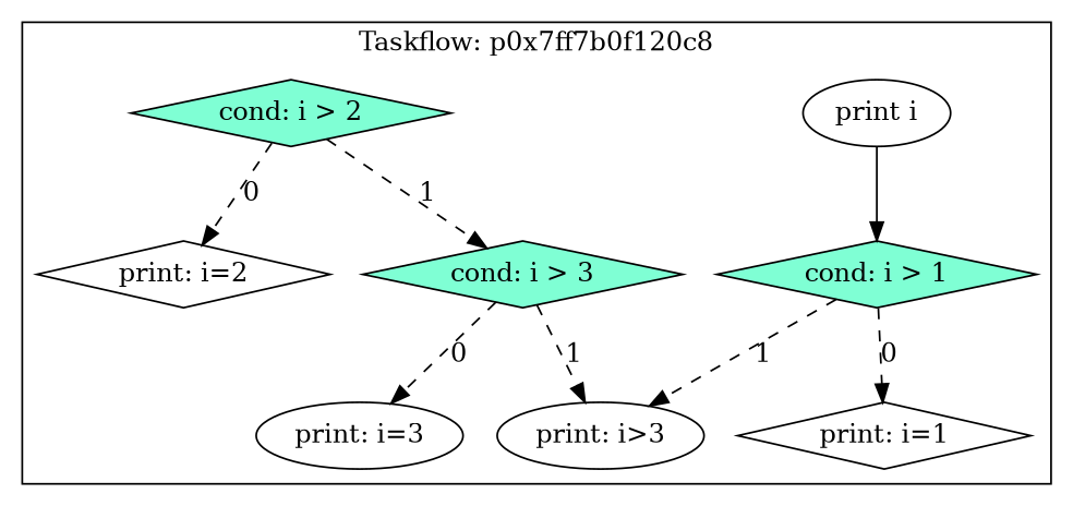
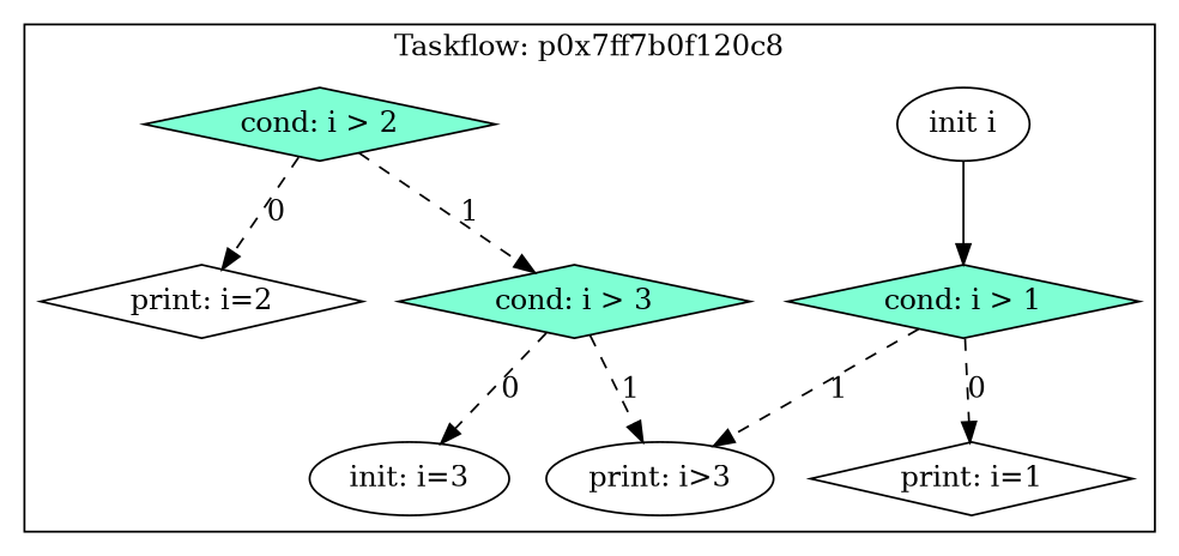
  digraph {
    node [shape=diamond]
    edge [style=dashed]
-   n1 [label="print i" shape=""]
+   n1 [label="init i" shape=""]
    n2 [color=black fillcolor=aquamarine label="cond: i > 1" style=filled]
    n3 [label="print: i=1"]
    n4 [color=black fillcolor=aquamarine label="cond: i > 2" style=filled]
    n5 [label="print: i=2"]
    n6 [color=black fillcolor=aquamarine label="cond: i > 3" style=filled]
-   n7 [label="print: i=3" shape=""]
+   n7 [label="init: i=3" shape=""]
    n8 [label="print: i>3" shape=""]
    subgraph cluster_1 {
      label="Taskflow: p0x7ff7b0f120c8"
      n1
      n2
      n3
      n4
      n5
      n6
      n7
      n8
    }
    n1 -> n2 [style=""]
    n2 -> n3 [label=0]
    n2 -> n8 [label=1]
    n4 -> n5 [label=0]
    n4 -> n6 [label=1]
    n6 -> n7 [label=0]
    n6 -> n8 [label=1]
  }
